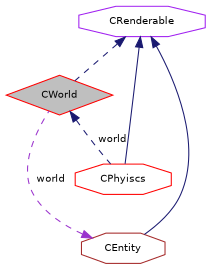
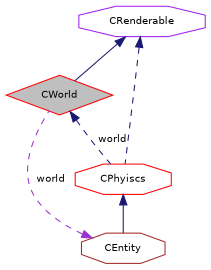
  digraph {
    node [color=red fillcolor=white fontname=Helvetica fontsize=10 shape=octagon style=filled]
    edge [color=midnightblue dir=back fontname=Helvetica fontsize=10 labelfontname=Helvetica labelfontsize=10 style=solid]
    n1 [fillcolor=grey75 fontcolor=black height=0.2 label=CWorld shape=diamond width=0.4]
    n2 [height=0.2 label=CPhyiscs width=0.4]
    n3 [color=brown height=0.2 label=CEntity width=0.4]
    n4 [color=purple height=0.2 label=CRenderable width=0.4]
    n1 -> n2 [label=" world" style=dashed]
-   n4 -> n3
+   n2 -> n3
    n3 -> n1 [color=darkorchid3 label=" world" style=dashed]
-   n4 -> n1 [style=dashed]
-   n4 -> n2
+   n4 -> n1
+   n4 -> n2 [style=dashed]
  }
